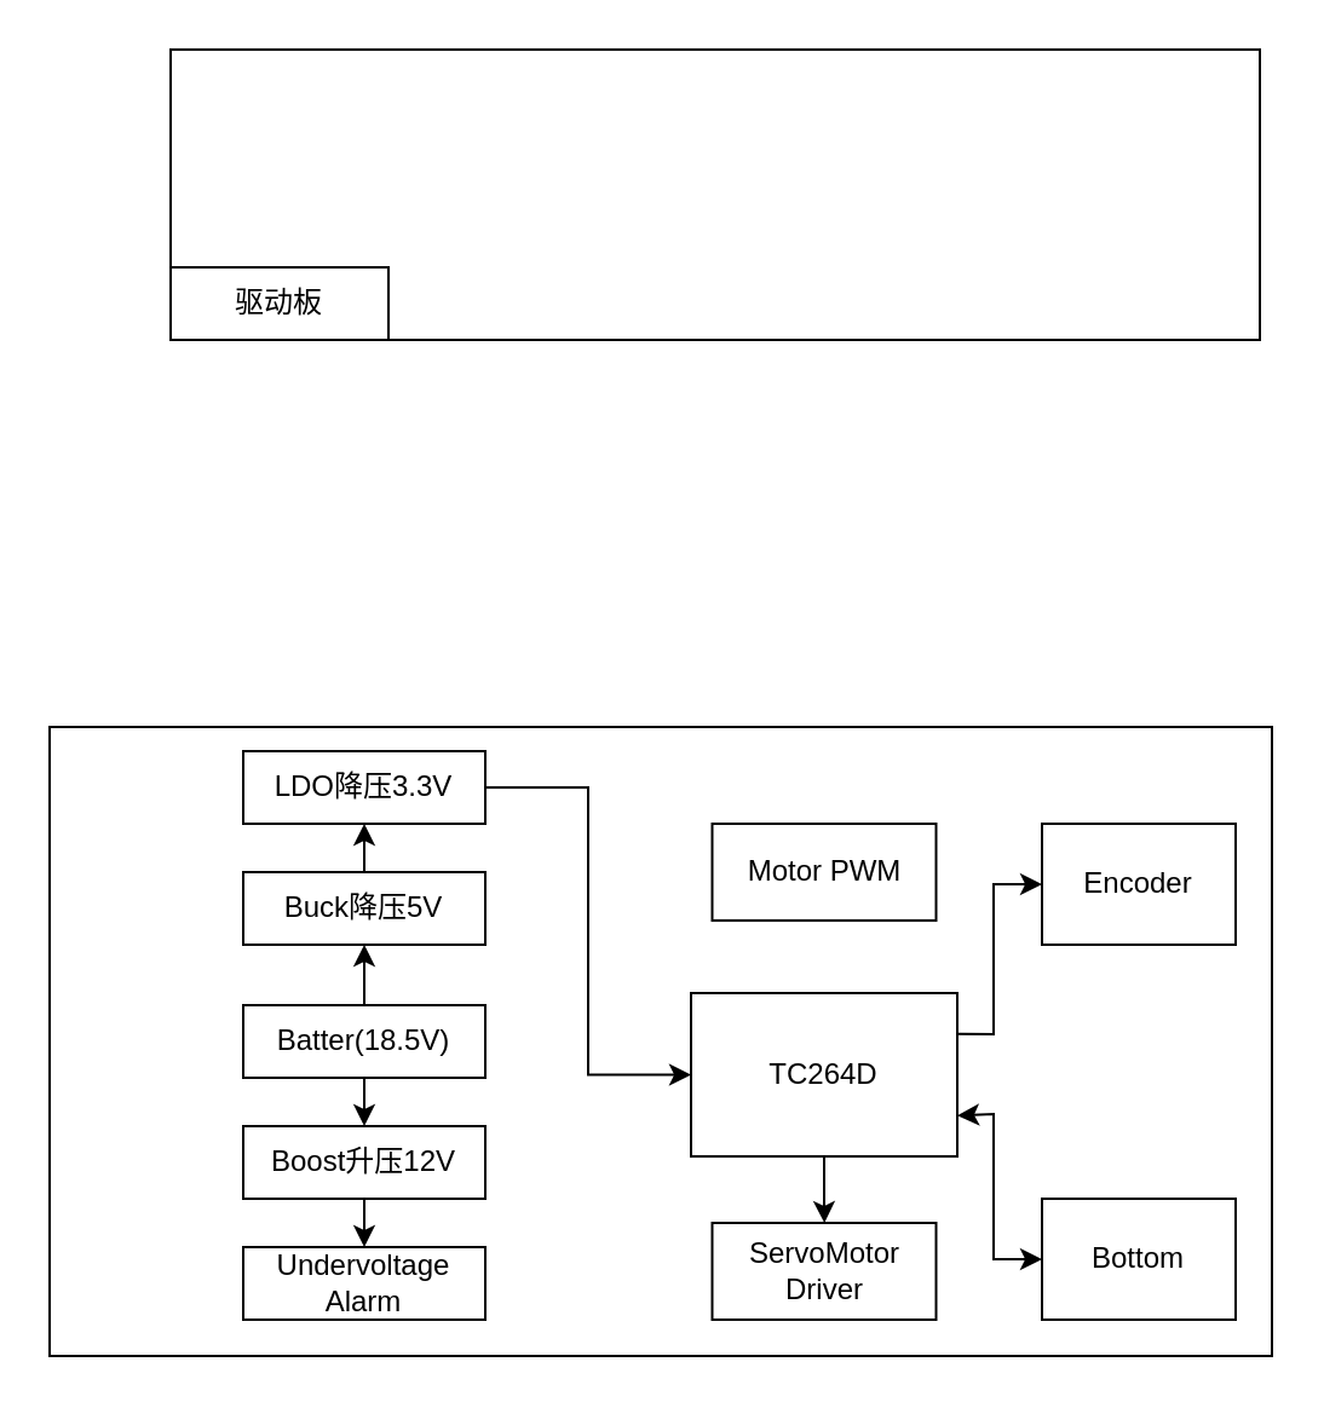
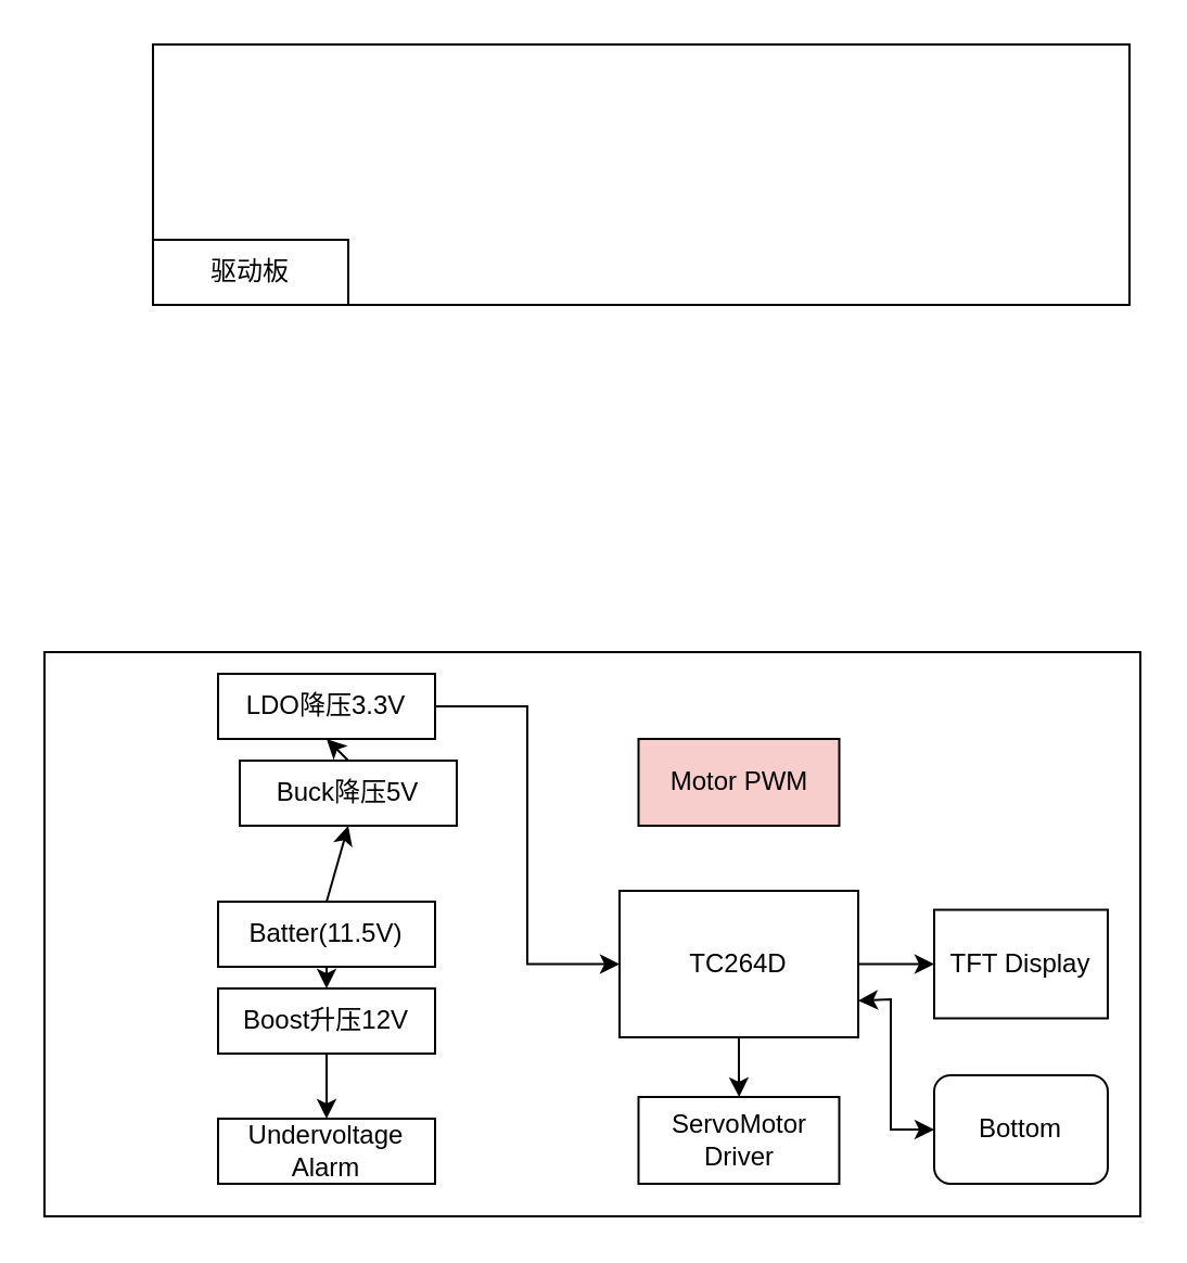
  <mxCell id="0" />
  <mxCell id="1" parent="0" />
  <mxCell id="2" value="" style="rounded=0;whiteSpace=wrap;html=1;glass=0;" vertex="1" parent="1"><mxGeometry x="70" y="20" width="450" height="120" as="geometry" /></mxCell>
  <mxCell id="3" value="驱动板" style="rounded=0;whiteSpace=wrap;html=1;" vertex="1" parent="1"><mxGeometry x="70" y="110" width="90" height="30" as="geometry" /></mxCell>
  <mxCell id="4" value="" style="rounded=0;whiteSpace=wrap;html=1;" vertex="1" parent="1"><mxGeometry x="20" y="300" width="505" height="260" as="geometry" /></mxCell>
  <mxCell id="5" value="" style="edgeStyle=orthogonalEdgeStyle;rounded=0;orthogonalLoop=1;jettySize=auto;html=1;" edge="1" parent="1" source="6" target="11"><mxGeometry relative="1" as="geometry" /></mxCell>
  <mxCell id="6" value="TC264D" style="rounded=0;whiteSpace=wrap;html=1;" vertex="1" parent="1"><mxGeometry x="285" y="410" width="110" height="67.5" as="geometry" /></mxCell>
- <mxCell id="8" value="Bottom" style="rounded=0;whiteSpace=wrap;html=1;" vertex="1" parent="1"><mxGeometry x="430" y="495" width="80" height="50" as="geometry" /></mxCell>
- <mxCell id="9" value="Encoder" style="rounded=0;whiteSpace=wrap;html=1;" vertex="1" parent="1"><mxGeometry x="430" y="340" width="80" height="50" as="geometry" /></mxCell>
- <mxCell id="10" value="Motor PWM" style="rounded=0;whiteSpace=wrap;html=1;" vertex="1" parent="1"><mxGeometry x="293.75" y="340" width="92.5" height="40" as="geometry" /></mxCell>
+ <mxCell id="7" value="TFT Display" style="rounded=0;whiteSpace=wrap;html=1;" vertex="1" parent="1"><mxGeometry x="430" y="418.75" width="80" height="50" as="geometry" /></mxCell>
+ <mxCell id="8" value="Bottom" style="whiteSpace=wrap;html=1;rounded=1;" vertex="1" parent="1"><mxGeometry x="430" y="495" width="80" height="50" as="geometry" /></mxCell>
+ <mxCell id="10" value="Motor PWM" style="rounded=0;whiteSpace=wrap;html=1;fillColor=#f8cecc;" vertex="1" parent="1"><mxGeometry x="293.75" y="340" width="92.5" height="40" as="geometry" /></mxCell>
  <mxCell id="11" value="ServoMotor&lt;br style=&quot;border-color: var(--border-color);&quot;&gt;Driver" style="rounded=0;whiteSpace=wrap;html=1;" vertex="1" parent="1"><mxGeometry x="293.75" y="505" width="92.5" height="40" as="geometry" /></mxCell>
- <mxCell id="13" value="" style="endArrow=classic;html=1;rounded=0;exitX=1;exitY=0.25;exitDx=0;exitDy=0;entryX=0;entryY=0.5;entryDx=0;entryDy=0;" edge="1" parent="1" source="6" target="9"><mxGeometry width="50" height="50" relative="1" as="geometry"><mxPoint x="70" y="590" as="sourcePoint" /><mxPoint x="120" y="540" as="targetPoint" /><Array as="points"><mxPoint x="410" y="427" /><mxPoint x="410" y="365" /></Array></mxGeometry></mxCell>
+ <mxCell id="12" value="" style="endArrow=classic;html=1;rounded=0;exitX=1;exitY=0.5;exitDx=0;exitDy=0;entryX=0;entryY=0.5;entryDx=0;entryDy=0;" edge="1" parent="1" source="6" target="7"><mxGeometry width="50" height="50" relative="1" as="geometry"><mxPoint x="70" y="590" as="sourcePoint" /><mxPoint x="120" y="540" as="targetPoint" /></mxGeometry></mxCell>
  <mxCell id="14" value="" style="endArrow=classic;startArrow=classic;html=1;rounded=0;entryX=0;entryY=0.5;entryDx=0;entryDy=0;exitX=1;exitY=0.75;exitDx=0;exitDy=0;" edge="1" parent="1" source="6" target="8"><mxGeometry width="50" height="50" relative="1" as="geometry"><mxPoint x="70" y="590" as="sourcePoint" /><mxPoint x="120" y="540" as="targetPoint" /><Array as="points"><mxPoint x="410" y="460" /><mxPoint x="410" y="520" /></Array></mxGeometry></mxCell>
  <mxCell id="15" value="Undervoltage Alarm" style="rounded=0;whiteSpace=wrap;html=1;" vertex="1" parent="1"><mxGeometry x="100" y="515" width="100" height="30" as="geometry" /></mxCell>
- <mxCell id="16" value="Boost升压12V" style="rounded=0;whiteSpace=wrap;html=1;" vertex="1" parent="1"><mxGeometry x="100" y="465" width="100" height="30" as="geometry" /></mxCell>
- <mxCell id="17" value="Batter(18.5V)" style="rounded=0;whiteSpace=wrap;html=1;" vertex="1" parent="1"><mxGeometry x="100" y="415" width="100" height="30" as="geometry" /></mxCell>
- <mxCell id="18" value="Buck降压5V" style="rounded=0;whiteSpace=wrap;html=1;" vertex="1" parent="1"><mxGeometry x="100" y="360" width="100" height="30" as="geometry" /></mxCell>
+ <mxCell id="16" value="Boost升压12V" style="rounded=0;whiteSpace=wrap;html=1;" vertex="1" parent="1"><mxGeometry x="100" y="455" width="100" height="30" as="geometry" /></mxCell>
+ <mxCell id="17" value="Batter(11.5V)" style="rounded=0;whiteSpace=wrap;html=1;" vertex="1" parent="1"><mxGeometry x="100" y="415" width="100" height="30" as="geometry" /></mxCell>
+ <mxCell id="18" value="Buck降压5V" style="rounded=0;whiteSpace=wrap;html=1;" vertex="1" parent="1"><mxGeometry x="110" y="350" width="100" height="30" as="geometry" /></mxCell>
  <mxCell id="19" value="" style="edgeStyle=orthogonalEdgeStyle;rounded=0;orthogonalLoop=1;jettySize=auto;html=1;entryX=0;entryY=0.5;entryDx=0;entryDy=0;" edge="1" parent="1" source="20" target="6"><mxGeometry relative="1" as="geometry" /></mxCell>
  <mxCell id="20" value="LDO降压3.3V" style="rounded=0;whiteSpace=wrap;html=1;" vertex="1" parent="1"><mxGeometry x="100" y="310" width="100" height="30" as="geometry" /></mxCell>
  <mxCell id="21" value="" style="endArrow=classic;html=1;rounded=0;exitX=0.5;exitY=0;exitDx=0;exitDy=0;entryX=0.5;entryY=1;entryDx=0;entryDy=0;" edge="1" parent="1" source="17" target="18"><mxGeometry width="50" height="50" relative="1" as="geometry"><mxPoint x="70" y="430" as="sourcePoint" /><mxPoint x="120" y="380" as="targetPoint" /></mxGeometry></mxCell>
  <mxCell id="22" value="" style="endArrow=classic;html=1;rounded=0;exitX=0.5;exitY=0;exitDx=0;exitDy=0;entryX=0.5;entryY=1;entryDx=0;entryDy=0;" edge="1" parent="1" source="18" target="20"><mxGeometry width="50" height="50" relative="1" as="geometry"><mxPoint x="70" y="430" as="sourcePoint" /><mxPoint x="120" y="380" as="targetPoint" /></mxGeometry></mxCell>
  <mxCell id="23" value="" style="endArrow=classic;html=1;rounded=0;exitX=0.5;exitY=1;exitDx=0;exitDy=0;entryX=0.5;entryY=0;entryDx=0;entryDy=0;" edge="1" parent="1" source="17" target="16"><mxGeometry width="50" height="50" relative="1" as="geometry"><mxPoint x="70" y="430" as="sourcePoint" /><mxPoint x="120" y="380" as="targetPoint" /></mxGeometry></mxCell>
  <mxCell id="24" value="" style="endArrow=classic;html=1;rounded=0;exitX=0.5;exitY=1;exitDx=0;exitDy=0;entryX=0.5;entryY=0;entryDx=0;entryDy=0;" edge="1" parent="1" source="16" target="15"><mxGeometry width="50" height="50" relative="1" as="geometry"><mxPoint x="70" y="430" as="sourcePoint" /><mxPoint x="120" y="380" as="targetPoint" /></mxGeometry></mxCell>
